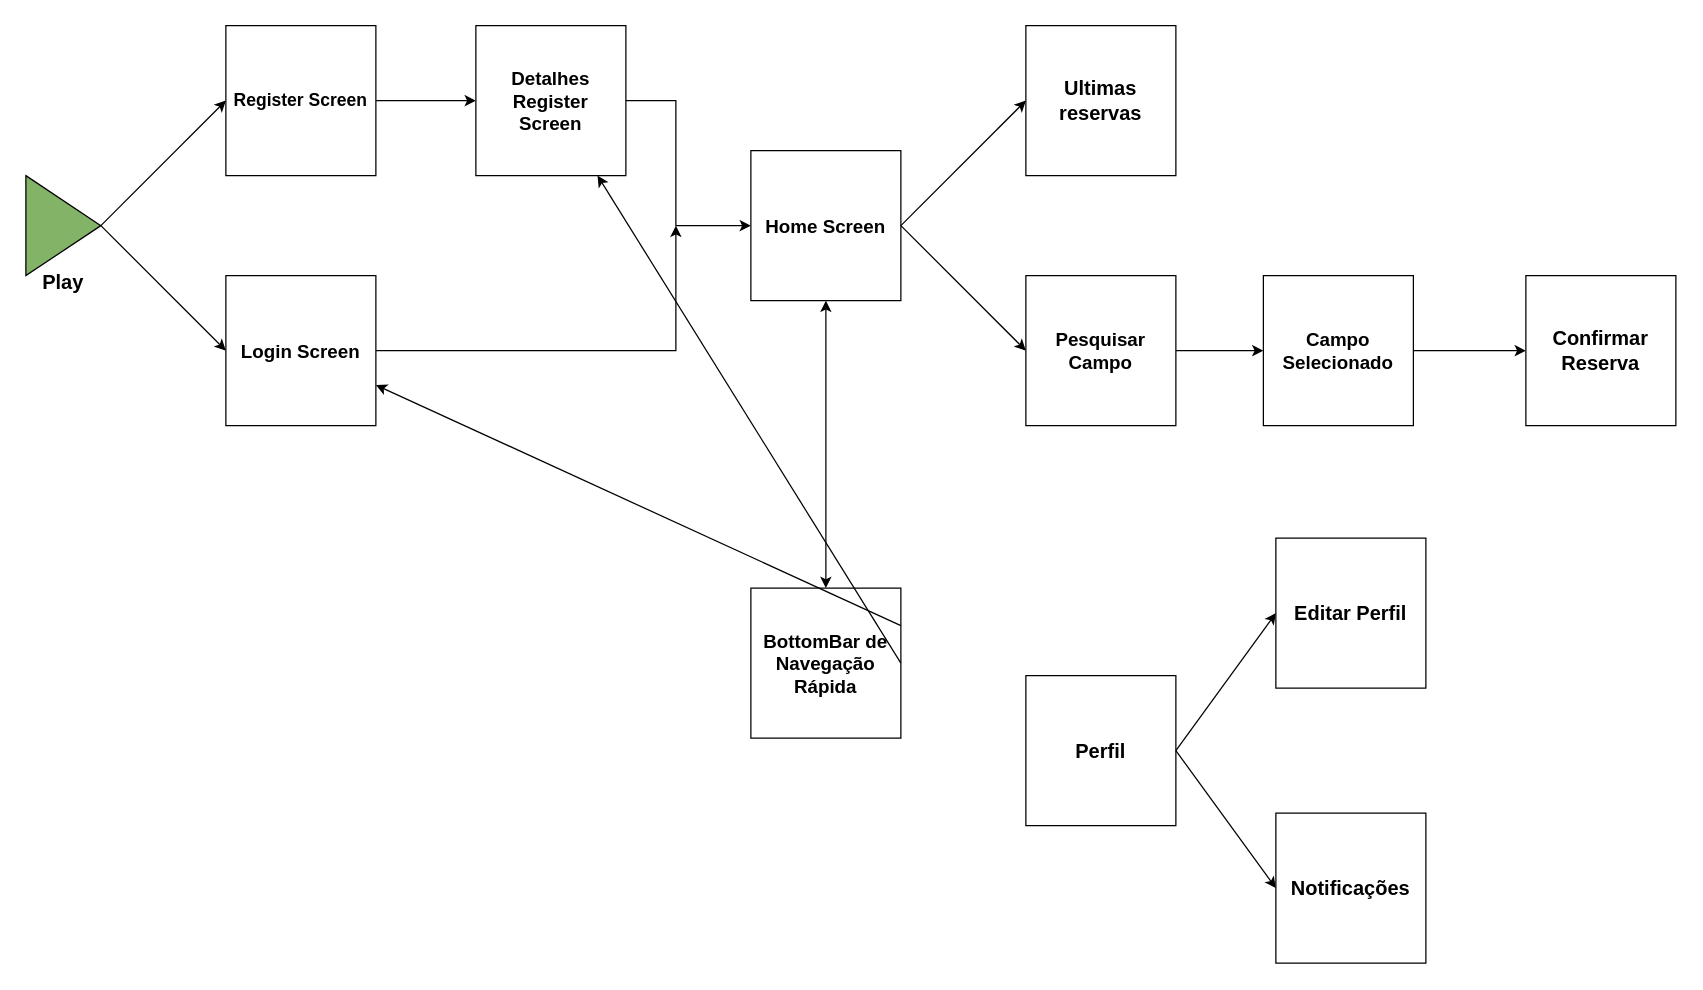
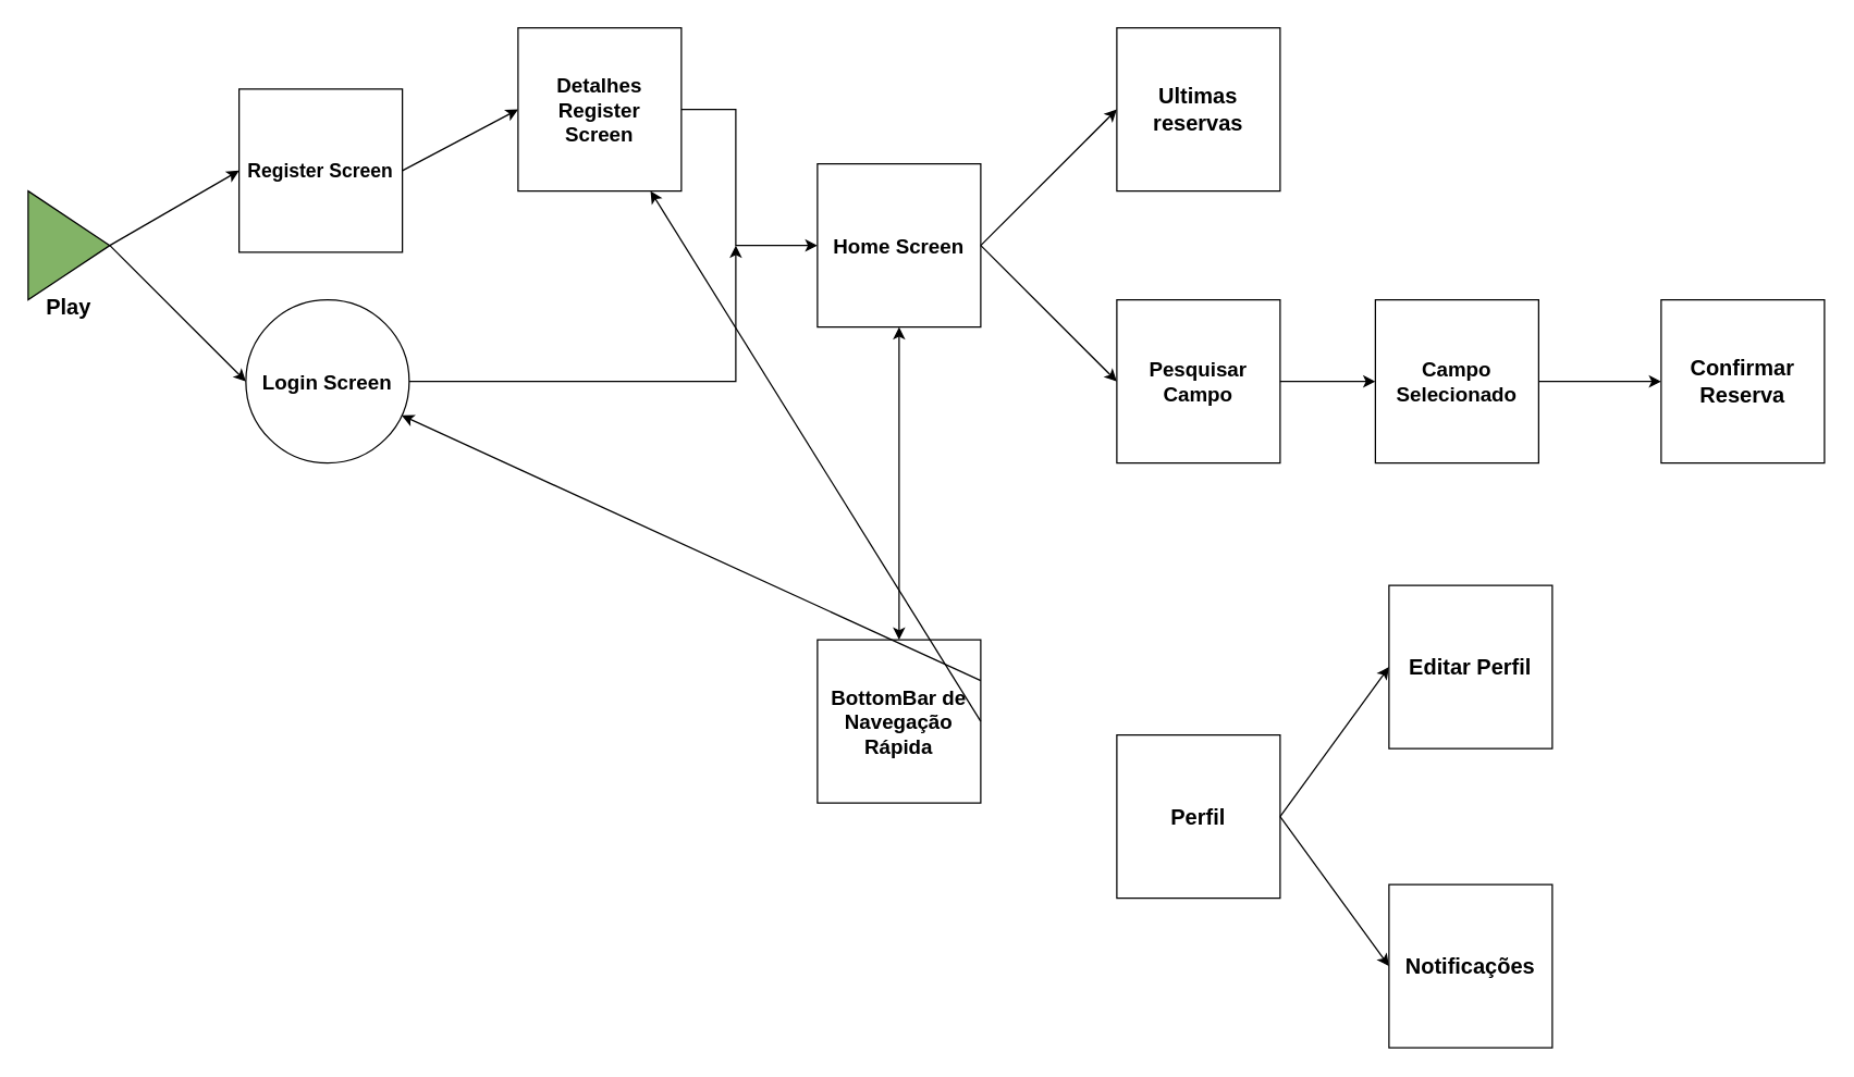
  <mxCell id="0" />
  <mxCell id="1" parent="0" />
  <mxCell id="2" value="" style="triangle;whiteSpace=wrap;html=1;fillColor=#82B366;strokeColor=#000000;" vertex="1" parent="1"><mxGeometry x="20" y="140" width="60" height="80" as="geometry" /></mxCell>
  <mxCell id="3" value="" style="endArrow=classic;html=1;rounded=0;exitX=1;exitY=0.5;exitDx=0;exitDy=0;entryX=0;entryY=0.5;entryDx=0;entryDy=0;entryPerimeter=0;" edge="1" parent="1" source="2" target="4"><mxGeometry width="50" height="50" relative="1" as="geometry"><mxPoint x="100" y="190" as="sourcePoint" /><mxPoint x="160" y="185" as="targetPoint" /></mxGeometry></mxCell>
- <mxCell id="4" value="&lt;b&gt;&lt;font style=&quot;font-size: 14px;&quot;&gt;Register Screen&lt;/font&gt;&lt;/b&gt;" style="rounded=0;whiteSpace=wrap;html=1;" vertex="1" parent="1"><mxGeometry x="180" y="20" width="120" height="120" as="geometry" /></mxCell>
+ <mxCell id="4" value="&lt;b&gt;&lt;font style=&quot;font-size: 14px;&quot;&gt;Register Screen&lt;/font&gt;&lt;/b&gt;" style="rounded=0;whiteSpace=wrap;html=1;" vertex="1" parent="1"><mxGeometry x="175" y="65" width="120" height="120" as="geometry" /></mxCell>
  <mxCell id="5" value="" style="endArrow=classic;html=1;rounded=0;exitX=1;exitY=0.5;exitDx=0;exitDy=0;entryX=0;entryY=0.5;entryDx=0;entryDy=0;" edge="1" parent="1" source="2" target="6"><mxGeometry width="50" height="50" relative="1" as="geometry"><mxPoint x="650" y="210" as="sourcePoint" /><mxPoint x="150" y="280" as="targetPoint" /></mxGeometry></mxCell>
- <mxCell id="6" value="&lt;b&gt;&lt;font style=&quot;font-size: 15px;&quot;&gt;Login Screen&lt;/font&gt;&lt;/b&gt;" style="rounded=0;whiteSpace=wrap;html=1;" vertex="1" parent="1"><mxGeometry x="180" y="220" width="120" height="120" as="geometry" /></mxCell>
+ <mxCell id="6" value="&lt;b&gt;&lt;font style=&quot;font-size: 15px;&quot;&gt;Login Screen&lt;/font&gt;&lt;/b&gt;" style="ellipse;whiteSpace=wrap;html=1;" vertex="1" parent="1"><mxGeometry x="180" y="220" width="120" height="120" as="geometry" /></mxCell>
  <mxCell id="7" value="" style="endArrow=classic;html=1;rounded=0;exitX=1;exitY=0.5;exitDx=0;exitDy=0;" edge="1" parent="1" source="4"><mxGeometry width="50" height="50" relative="1" as="geometry"><mxPoint x="650" y="210" as="sourcePoint" /><mxPoint x="380" y="80" as="targetPoint" /></mxGeometry></mxCell>
  <mxCell id="8" value="&lt;b&gt;&lt;font style=&quot;font-size: 15px;&quot;&gt;Detalhes Register&lt;/font&gt;&lt;/b&gt;&lt;div&gt;&lt;b&gt;&lt;font style=&quot;font-size: 15px;&quot;&gt;Screen&lt;/font&gt;&lt;/b&gt;&lt;/div&gt;" style="rounded=0;whiteSpace=wrap;html=1;" vertex="1" parent="1"><mxGeometry x="380" y="20" width="120" height="120" as="geometry" /></mxCell>
  <mxCell id="9" value="" style="endArrow=classic;html=1;rounded=0;exitX=1;exitY=0.5;exitDx=0;exitDy=0;" edge="1" parent="1" source="6"><mxGeometry width="50" height="50" relative="1" as="geometry"><mxPoint x="650" y="210" as="sourcePoint" /><mxPoint x="540" y="180" as="targetPoint" /><Array as="points"><mxPoint x="540" y="280" /></Array></mxGeometry></mxCell>
  <mxCell id="10" value="" style="endArrow=classic;html=1;rounded=0;exitX=1;exitY=0.5;exitDx=0;exitDy=0;" edge="1" parent="1" source="8"><mxGeometry width="50" height="50" relative="1" as="geometry"><mxPoint x="650" y="210" as="sourcePoint" /><mxPoint x="600" y="180" as="targetPoint" /><Array as="points"><mxPoint x="540" y="80" /><mxPoint x="540" y="180" /></Array></mxGeometry></mxCell>
  <mxCell id="11" value="&lt;b&gt;&lt;font style=&quot;font-size: 15px;&quot;&gt;Home Screen&lt;/font&gt;&lt;/b&gt;" style="rounded=0;whiteSpace=wrap;html=1;" vertex="1" parent="1"><mxGeometry x="600" y="120" width="120" height="120" as="geometry" /></mxCell>
  <mxCell id="12" value="" style="endArrow=classic;html=1;rounded=0;exitX=1;exitY=0.5;exitDx=0;exitDy=0;entryX=0;entryY=0.5;entryDx=0;entryDy=0;" edge="1" parent="1" target="15"><mxGeometry width="50" height="50" relative="1" as="geometry"><mxPoint x="720" y="180" as="sourcePoint" /><mxPoint x="820" y="80" as="targetPoint" /></mxGeometry></mxCell>
  <mxCell id="13" value="" style="endArrow=classic;html=1;rounded=0;exitX=1;exitY=0.5;exitDx=0;exitDy=0;entryX=0;entryY=0.5;entryDx=0;entryDy=0;" edge="1" parent="1" target="14"><mxGeometry width="50" height="50" relative="1" as="geometry"><mxPoint x="720" y="180" as="sourcePoint" /><mxPoint x="820" y="280" as="targetPoint" /></mxGeometry></mxCell>
  <mxCell id="14" value="&lt;b&gt;&lt;font style=&quot;font-size: 15px;&quot;&gt;Pesquisar Campo&lt;/font&gt;&lt;/b&gt;" style="rounded=0;whiteSpace=wrap;html=1;" vertex="1" parent="1"><mxGeometry x="820" y="220" width="120" height="120" as="geometry" /></mxCell>
  <mxCell id="15" value="&lt;b&gt;&lt;font style=&quot;font-size: 16px;&quot;&gt;Ultimas reservas&lt;/font&gt;&lt;/b&gt;" style="rounded=0;whiteSpace=wrap;html=1;" vertex="1" parent="1"><mxGeometry x="820" y="20" width="120" height="120" as="geometry" /></mxCell>
  <mxCell id="16" value="&lt;b&gt;&lt;font style=&quot;font-size: 16px;&quot;&gt;Play&lt;/font&gt;&lt;/b&gt;" style="text;html=1;align=center;verticalAlign=middle;whiteSpace=wrap;rounded=0;" vertex="1" parent="1"><mxGeometry x="20" y="210" width="60" height="30" as="geometry" /></mxCell>
  <mxCell id="17" value="&lt;b&gt;&lt;font style=&quot;font-size: 15px;&quot;&gt;BottomBar de Navegação Rápida&lt;/font&gt;&lt;/b&gt;" style="rounded=0;whiteSpace=wrap;html=1;" vertex="1" parent="1"><mxGeometry x="600" y="470" width="120" height="120" as="geometry" /></mxCell>
  <mxCell id="18" value="" style="endArrow=classic;html=1;rounded=0;exitX=1;exitY=0.5;exitDx=0;exitDy=0;entryX=0;entryY=0.5;entryDx=0;entryDy=0;" edge="1" parent="1" source="14" target="19"><mxGeometry width="50" height="50" relative="1" as="geometry"><mxPoint x="990" y="80" as="sourcePoint" /><mxPoint x="1040" y="20" as="targetPoint" /></mxGeometry></mxCell>
  <mxCell id="19" value="&lt;b&gt;&lt;font style=&quot;font-size: 15px;&quot;&gt;Campo Selecionado&lt;/font&gt;&lt;/b&gt;" style="rounded=0;whiteSpace=wrap;html=1;" vertex="1" parent="1"><mxGeometry x="1010" y="220" width="120" height="120" as="geometry" /></mxCell>
  <mxCell id="20" value="" style="endArrow=classic;html=1;rounded=0;exitX=1;exitY=0.5;exitDx=0;exitDy=0;" edge="1" parent="1" source="17" target="8"><mxGeometry width="50" height="50" relative="1" as="geometry"><mxPoint x="710" y="370" as="sourcePoint" /><mxPoint x="820" y="440" as="targetPoint" /></mxGeometry></mxCell>
  <mxCell id="21" value="&lt;font style=&quot;font-size: 16px;&quot;&gt;&lt;b style=&quot;&quot;&gt;Perfil&lt;/b&gt;&lt;/font&gt;" style="rounded=0;whiteSpace=wrap;html=1;" vertex="1" parent="1"><mxGeometry x="820" y="540" width="120" height="120" as="geometry" /></mxCell>
  <mxCell id="22" value="" style="endArrow=classic;html=1;rounded=0;entryX=0;entryY=0.5;entryDx=0;entryDy=0;exitX=1;exitY=0.5;exitDx=0;exitDy=0;" edge="1" parent="1" source="21" target="23"><mxGeometry width="50" height="50" relative="1" as="geometry"><mxPoint x="940" y="510" as="sourcePoint" /><mxPoint x="1060" y="470" as="targetPoint" /></mxGeometry></mxCell>
  <mxCell id="23" value="&lt;b&gt;&lt;font style=&quot;font-size: 16px;&quot;&gt;Editar Perfil&lt;/font&gt;&lt;/b&gt;" style="rounded=0;whiteSpace=wrap;html=1;" vertex="1" parent="1"><mxGeometry x="1020" y="430" width="120" height="120" as="geometry" /></mxCell>
  <mxCell id="24" value="" style="endArrow=classic;html=1;rounded=0;exitX=1;exitY=0.5;exitDx=0;exitDy=0;entryX=0;entryY=0.5;entryDx=0;entryDy=0;" edge="1" parent="1" source="21" target="25"><mxGeometry width="50" height="50" relative="1" as="geometry"><mxPoint x="930" y="640" as="sourcePoint" /><mxPoint x="1060" y="690" as="targetPoint" /></mxGeometry></mxCell>
  <mxCell id="25" value="&lt;b&gt;&lt;font style=&quot;font-size: 16px;&quot;&gt;Notificações&lt;/font&gt;&lt;/b&gt;" style="rounded=0;whiteSpace=wrap;html=1;" vertex="1" parent="1"><mxGeometry x="1020" y="650" width="120" height="120" as="geometry" /></mxCell>
  <mxCell id="26" value="" style="endArrow=classic;html=1;rounded=0;exitX=1;exitY=0.5;exitDx=0;exitDy=0;entryX=0;entryY=0.5;entryDx=0;entryDy=0;" edge="1" parent="1" source="19" target="27"><mxGeometry width="50" height="50" relative="1" as="geometry"><mxPoint x="930" y="170" as="sourcePoint" /><mxPoint x="1260" y="80" as="targetPoint" /></mxGeometry></mxCell>
  <mxCell id="27" value="&lt;b&gt;&lt;font style=&quot;font-size: 16px;&quot;&gt;Confirmar Reserva&lt;/font&gt;&lt;/b&gt;" style="rounded=0;whiteSpace=wrap;html=1;" vertex="1" parent="1"><mxGeometry x="1220" y="220" width="120" height="120" as="geometry" /></mxCell>
  <mxCell id="28" value="" style="endArrow=classic;html=1;rounded=0;exitX=1;exitY=0.25;exitDx=0;exitDy=0;" edge="1" parent="1" source="17" target="6"><mxGeometry width="50" height="50" relative="1" as="geometry"><mxPoint x="730" y="470" as="sourcePoint" /><mxPoint x="780" y="420" as="targetPoint" /></mxGeometry></mxCell>
  <mxCell id="29" value="" style="endArrow=classic;startArrow=classic;html=1;rounded=0;exitX=0.5;exitY=0;exitDx=0;exitDy=0;entryX=0.5;entryY=1;entryDx=0;entryDy=0;" edge="1" parent="1" source="17" target="11"><mxGeometry width="50" height="50" relative="1" as="geometry"><mxPoint x="690" y="380" as="sourcePoint" /><mxPoint x="740" y="330" as="targetPoint" /></mxGeometry></mxCell>
